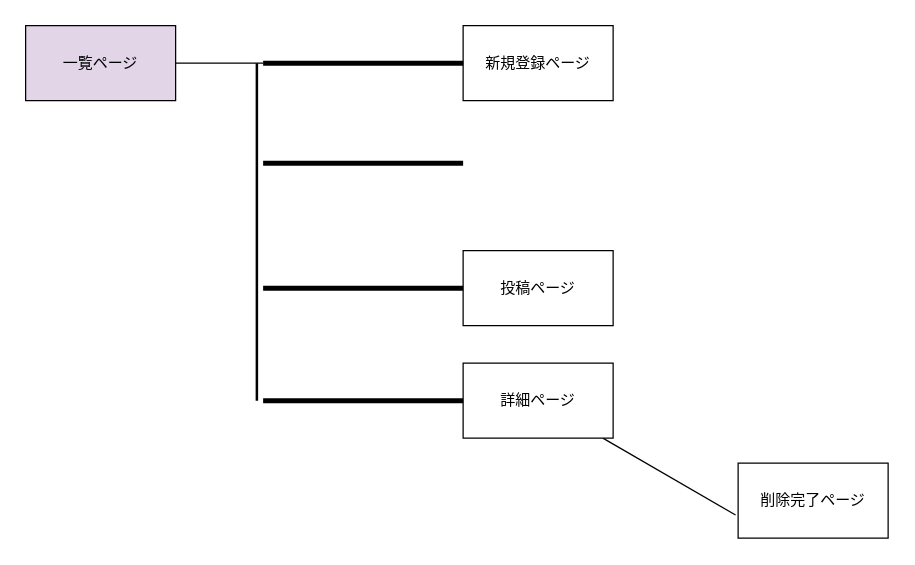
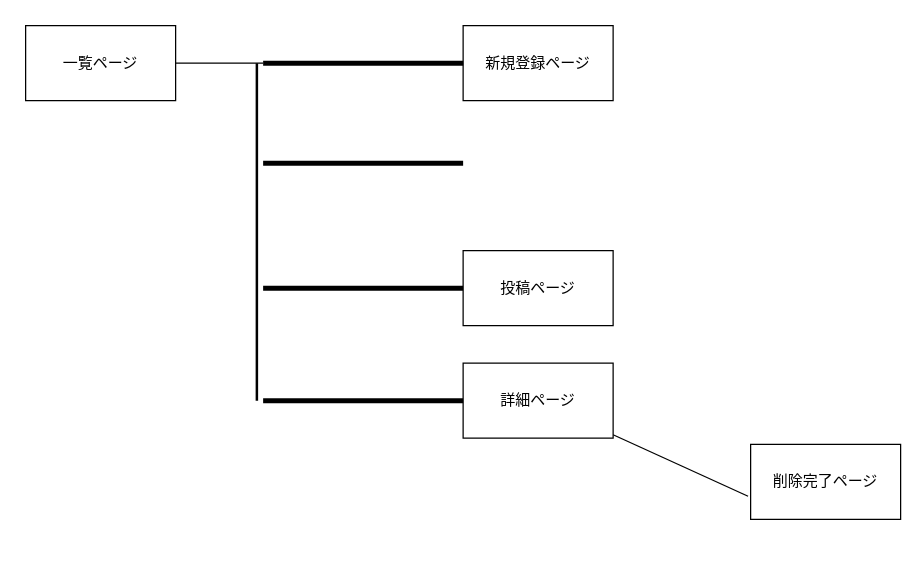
  <mxCell id="0" />
  <mxCell id="1" parent="0" />
  <mxCell id="2" style="edgeStyle=none;html=1;entryX=0;entryY=0.5;entryDx=0;entryDy=0;entryPerimeter=0;endArrow=none;endFill=0;startArrow=none;" edge="1" parent="1" source="12" target="4"><mxGeometry relative="1" as="geometry"><Array as="points" /></mxGeometry></mxCell>
- <mxCell id="3" value="一覧ページ" style="rounded=0;whiteSpace=wrap;html=1;fillColor=#e1d5e7;" vertex="1" parent="1"><mxGeometry x="20" y="20" width="120" height="60" as="geometry" /></mxCell>
+ <mxCell id="3" value="一覧ページ" style="rounded=0;whiteSpace=wrap;html=1;" vertex="1" parent="1"><mxGeometry x="20" y="20" width="120" height="60" as="geometry" /></mxCell>
  <mxCell id="4" value="新規登録ページ" style="rounded=0;whiteSpace=wrap;html=1;" vertex="1" parent="1"><mxGeometry x="370" y="20" width="120" height="60" as="geometry" /></mxCell>
  <mxCell id="5" value="投稿ページ" style="rounded=0;whiteSpace=wrap;html=1;" vertex="1" parent="1"><mxGeometry x="370" y="200" width="120" height="60" as="geometry" /></mxCell>
  <mxCell id="6" style="edgeStyle=none;html=1;endArrow=none;endFill=0;entryX=-0.017;entryY=0.692;entryDx=0;entryDy=0;entryPerimeter=0;" edge="1" parent="1" source="7" target="8"><mxGeometry relative="1" as="geometry"><mxPoint x="650" y="470" as="targetPoint" /></mxGeometry></mxCell>
  <mxCell id="7" value="詳細ページ" style="rounded=0;whiteSpace=wrap;html=1;" vertex="1" parent="1"><mxGeometry x="370" y="290" width="120" height="60" as="geometry" /></mxCell>
- <mxCell id="8" value="削除完了ページ" style="rounded=0;whiteSpace=wrap;html=1;" vertex="1" parent="1"><mxGeometry x="590" y="370" width="120" height="60" as="geometry" /></mxCell>
+ <mxCell id="8" value="削除完了ページ" style="rounded=0;whiteSpace=wrap;html=1;" vertex="1" parent="1"><mxGeometry x="600" y="355" width="120" height="60" as="geometry" /></mxCell>
  <mxCell id="9" value="" style="line;strokeWidth=4;html=1;perimeter=backbonePerimeter;points=[];outlineConnect=0;" vertex="1" parent="1"><mxGeometry x="210" y="125" width="160" height="10" as="geometry" /></mxCell>
  <mxCell id="10" value="" style="line;strokeWidth=4;html=1;perimeter=backbonePerimeter;points=[];outlineConnect=0;" vertex="1" parent="1"><mxGeometry x="210" y="225" width="160" height="10" as="geometry" /></mxCell>
  <mxCell id="11" value="" style="line;strokeWidth=4;html=1;perimeter=backbonePerimeter;points=[];outlineConnect=0;" vertex="1" parent="1"><mxGeometry x="210" y="315" width="160" height="10" as="geometry" /></mxCell>
  <mxCell id="12" value="" style="line;strokeWidth=4;html=1;perimeter=backbonePerimeter;points=[];outlineConnect=0;" vertex="1" parent="1"><mxGeometry x="210" y="45" width="160" height="10" as="geometry" /></mxCell>
  <mxCell id="13" value="" style="edgeStyle=none;html=1;entryX=0;entryY=0.5;entryDx=0;entryDy=0;entryPerimeter=0;endArrow=none;endFill=0;" edge="1" parent="1" source="3" target="12"><mxGeometry relative="1" as="geometry"><mxPoint x="140" y="50" as="sourcePoint" /><mxPoint x="370" y="50" as="targetPoint" /><Array as="points" /></mxGeometry></mxCell>
  <mxCell id="14" value="" style="line;strokeWidth=2;direction=south;html=1;" vertex="1" parent="1"><mxGeometry x="200" y="50" width="10" height="270" as="geometry" /></mxCell>
